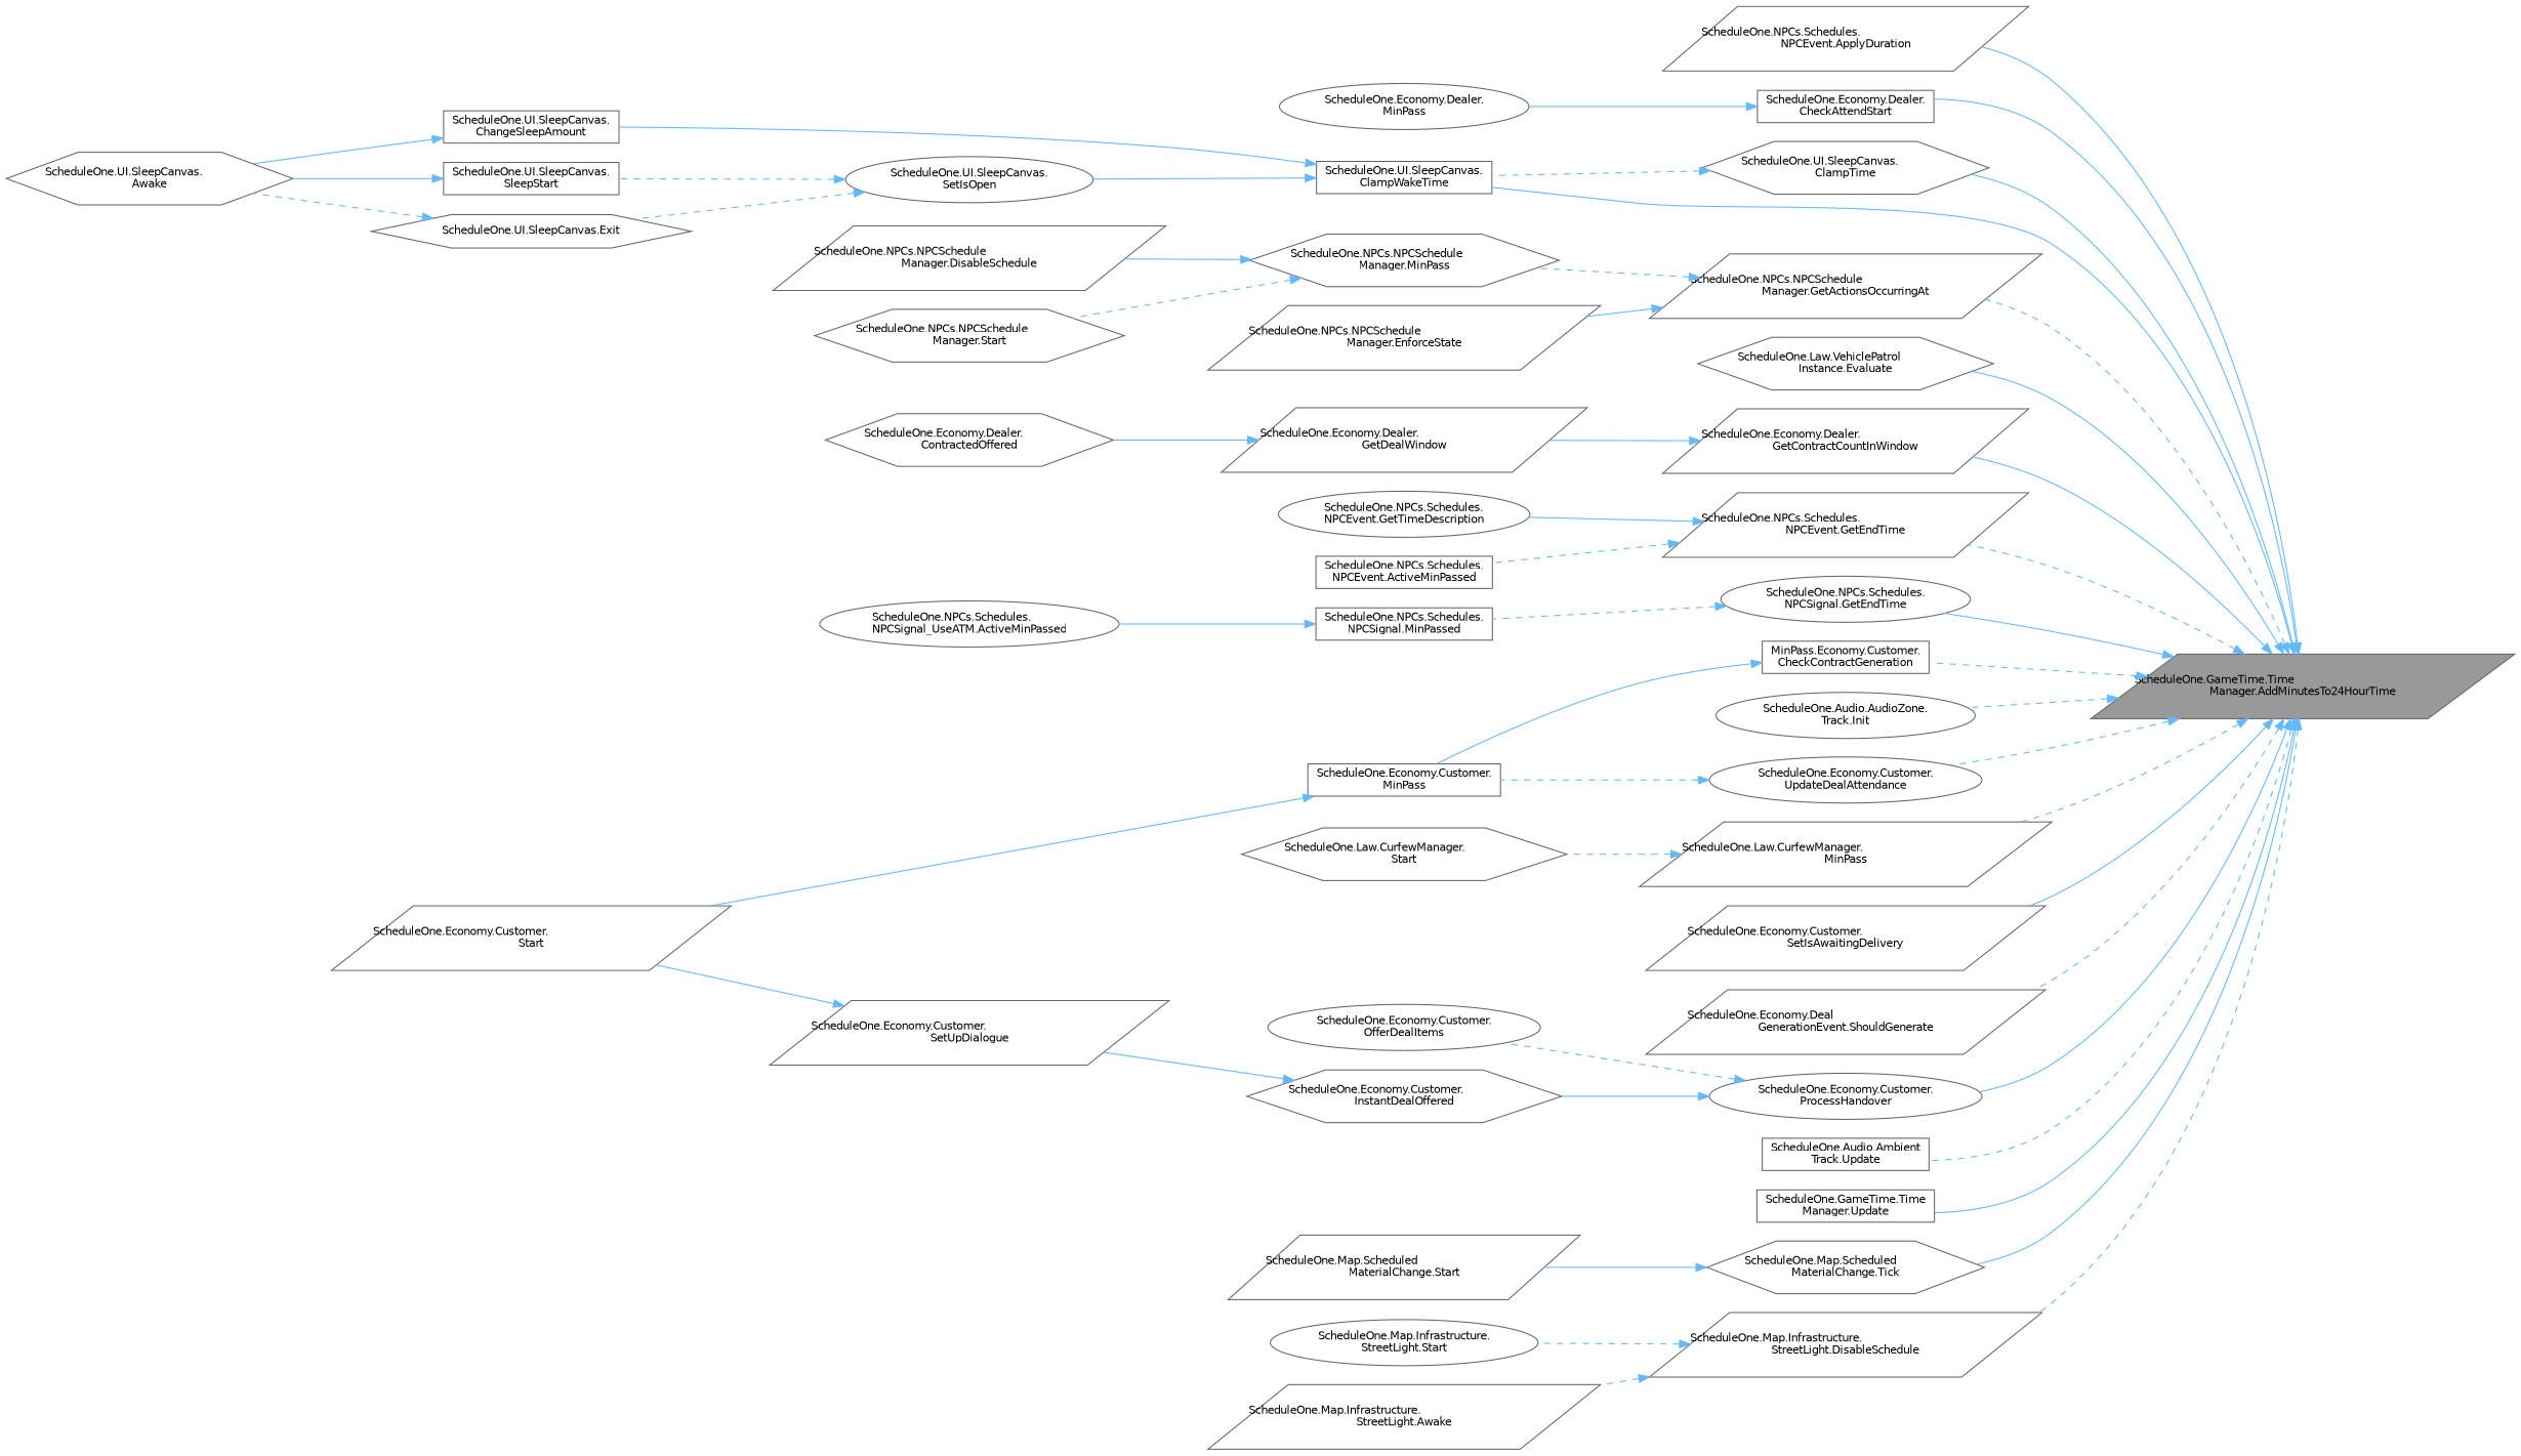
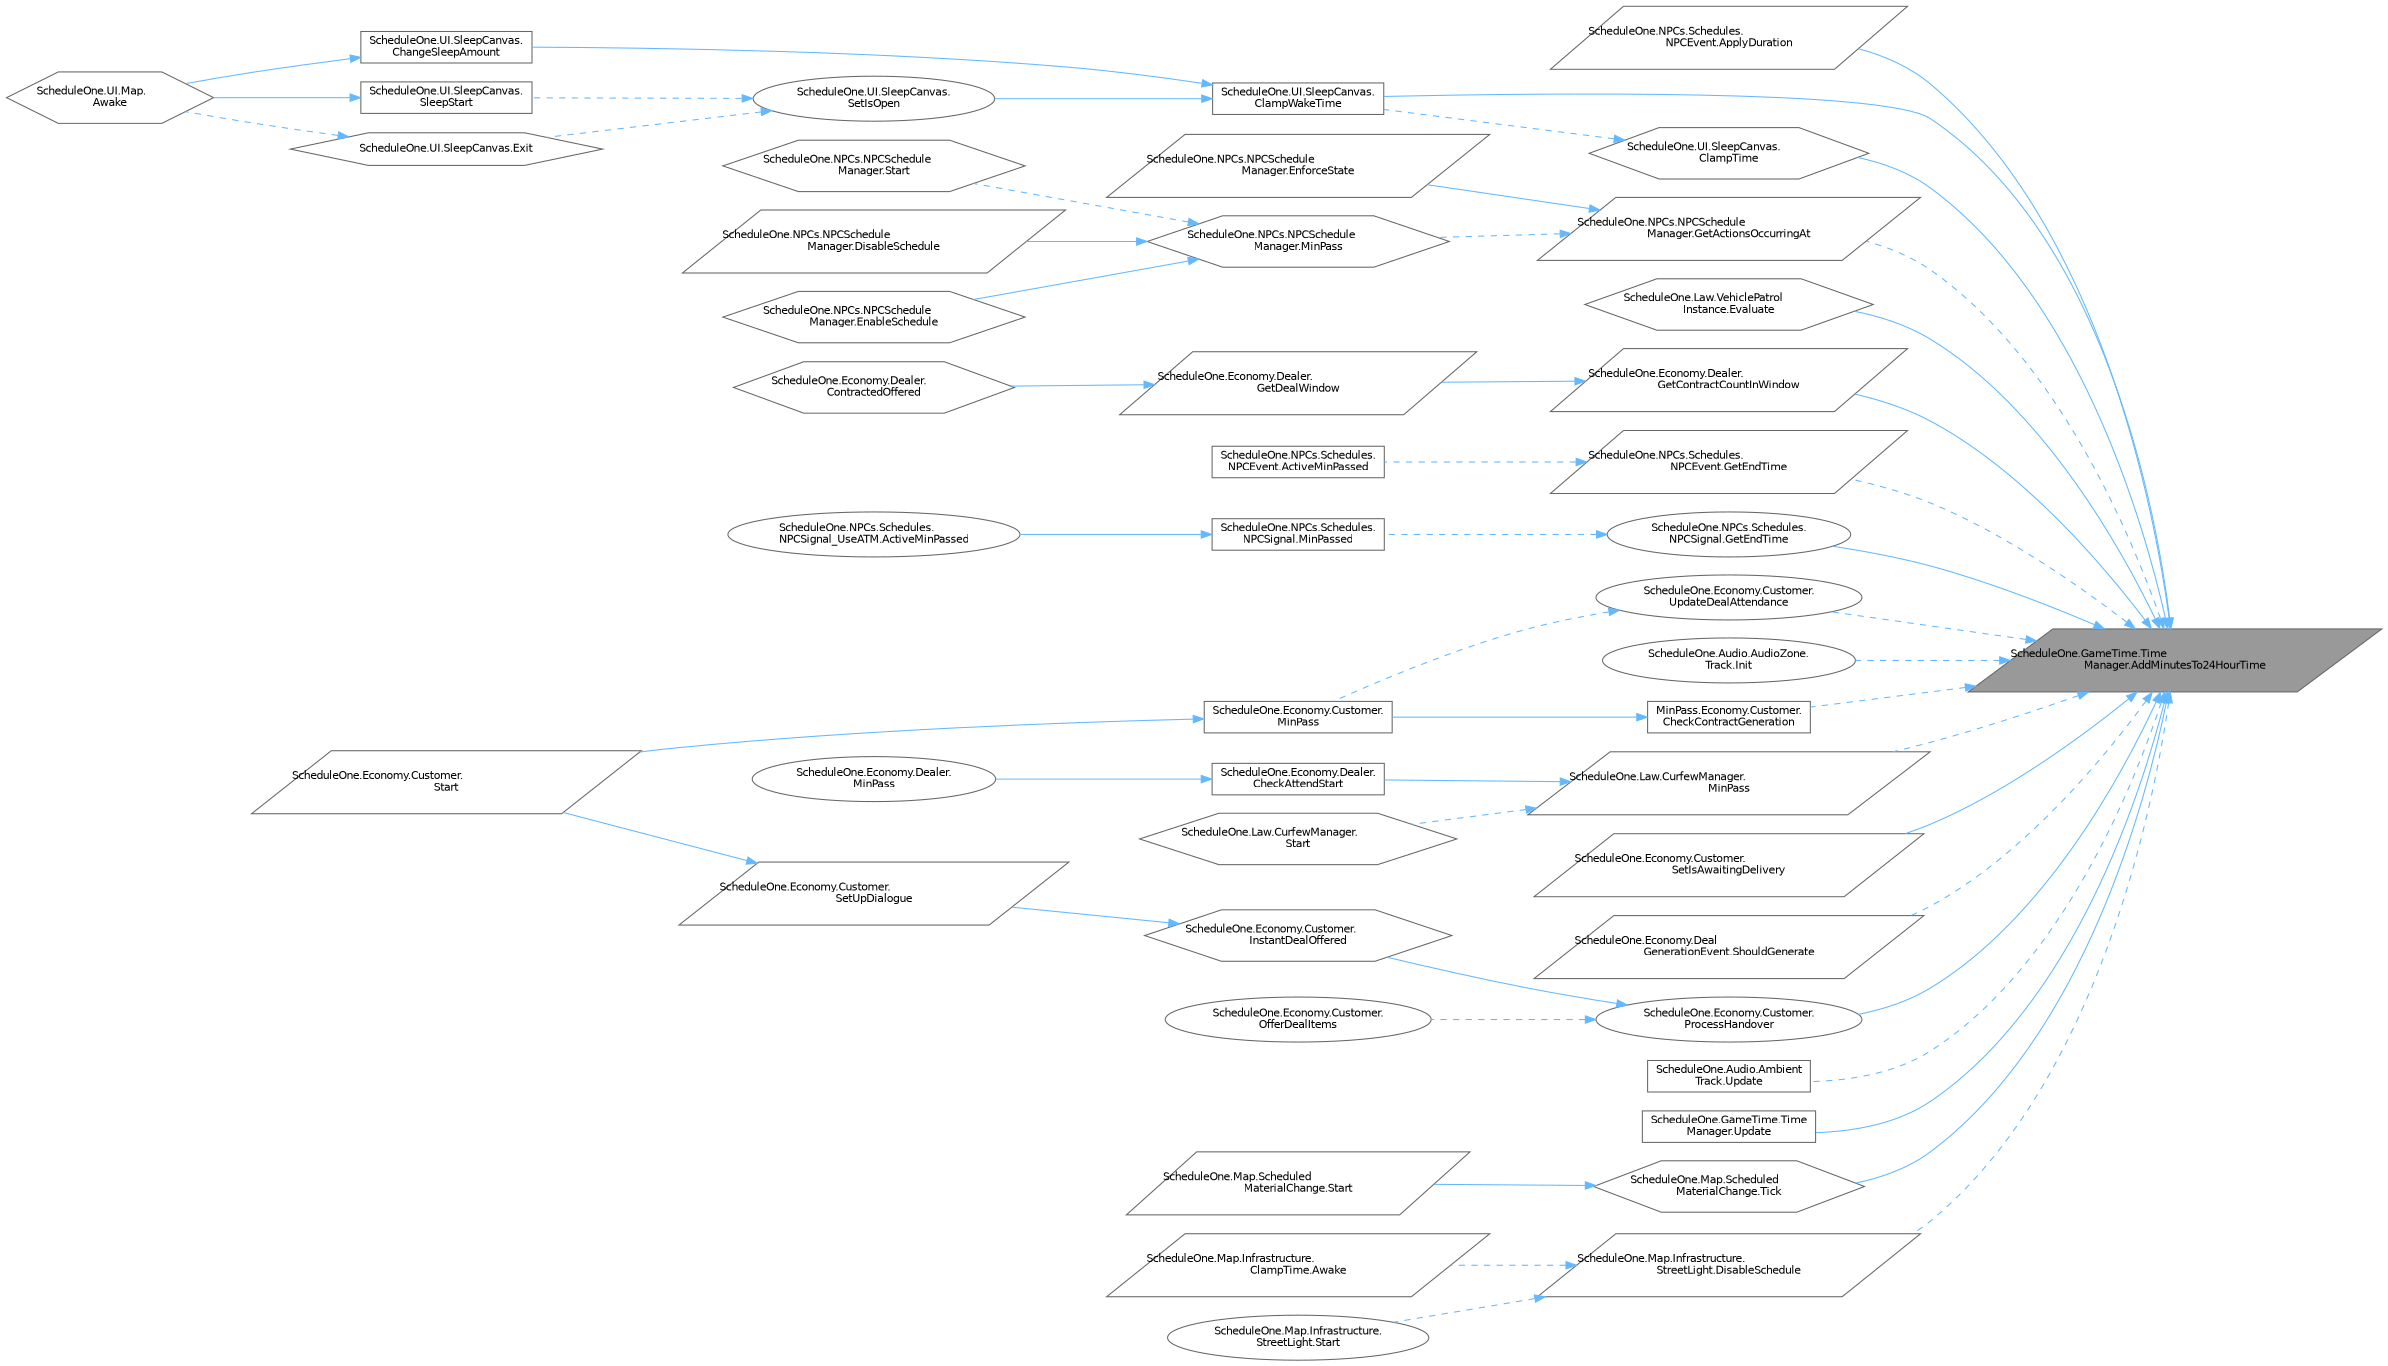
  digraph {
    rankdir=RL
    node [color=grey40 fillcolor=white fontname=Helvetica fontsize=10 shape=parallelogram style=filled]
    edge [color=steelblue1 dir=back fontname=Helvetica fontsize=10 labelfontname=Helvetica labelfontsize=10 style=solid]
    n1 [color=gray40 fillcolor=grey60 fontcolor=black height=0.2 label="ScheduleOne.GameTime.Time\lManager.AddMinutesTo24HourTime" width=0.4]
    n2 [height=0.2 label="ScheduleOne.NPCs.Schedules.\lNPCEvent.ApplyDuration" width=0.4]
    n3 [height=0.2 label="ScheduleOne.Economy.Dealer.\lCheckAttendStart" shape=box width=0.4]
    n4 [height=0.2 label="MinPass.Economy.Customer.\lCheckContractGeneration" shape=box width=0.4]
    n5 [height=0.2 label="ScheduleOne.UI.SleepCanvas.\lClampTime" shape=hexagon width=0.4]
    n6 [height=0.2 label="ScheduleOne.UI.SleepCanvas.\lClampWakeTime" shape=box width=0.4]
    n7 [height=0.2 label="ScheduleOne.Law.VehiclePatrol\lInstance.Evaluate" shape=hexagon width=0.4]
    n8 [height=0.2 label="ScheduleOne.NPCs.NPCSchedule\lManager.GetActionsOccurringAt" width=0.4]
    n9 [height=0.2 label="ScheduleOne.Economy.Dealer.\lGetContractCountInWindow" width=0.4]
    n10 [height=0.2 label="ScheduleOne.NPCs.Schedules.\lNPCEvent.GetEndTime" width=0.4]
    n11 [height=0.2 label="ScheduleOne.NPCs.Schedules.\lNPCSignal.GetEndTime" shape=ellipse width=0.4]
    n12 [height=0.2 label="ScheduleOne.Audio.AudioZone.\lTrack.Init" shape=ellipse width=0.4]
    n13 [height=0.2 label="ScheduleOne.Law.CurfewManager.\lMinPass" width=0.4]
    n14 [height=0.2 label="ScheduleOne.Economy.Customer.\lProcessHandover" shape=ellipse width=0.4]
    n15 [height=0.2 label="ScheduleOne.Economy.Customer.\lSetIsAwaitingDelivery" width=0.4]
    n16 [height=0.2 label="ScheduleOne.Economy.Deal\lGenerationEvent.ShouldGenerate" width=0.4]
    n17 [height=0.2 label="ScheduleOne.Map.Scheduled\lMaterialChange.Tick" shape=hexagon width=0.4]
    n18 [height=0.2 label="ScheduleOne.Audio.Ambient\lTrack.Update" shape=box width=0.4]
    n19 [height=0.2 label="ScheduleOne.GameTime.Time\lManager.Update" shape=box width=0.4]
    n20 [height=0.2 label="ScheduleOne.Economy.Customer.\lUpdateDealAttendance" shape=ellipse width=0.4]
    n21 [height=0.2 label="ScheduleOne.Map.Infrastructure.\lStreetLight.DisableSchedule" width=0.4]
    n22 [height=0.2 label="ScheduleOne.UI.SleepCanvas.\lChangeSleepAmount" shape=box width=0.4]
-   n23 [height=0.2 label="ScheduleOne.UI.SleepCanvas.\lAwake" shape=hexagon width=0.4]
+   n23 [height=0.2 label="ScheduleOne.UI.Map.\lAwake" shape=hexagon width=0.4]
    n24 [height=0.2 label="ScheduleOne.Economy.Dealer.\lMinPass" shape=ellipse width=0.4]
    n25 [height=0.2 label="ScheduleOne.Economy.Customer.\lMinPass" shape=box width=0.4]
    n26 [height=0.2 label="ScheduleOne.UI.SleepCanvas.\lSetIsOpen" shape=ellipse width=0.4]
    n27 [height=0.2 label="ScheduleOne.NPCs.NPCSchedule\lManager.EnforceState" width=0.4]
    n28 [height=0.2 label="ScheduleOne.NPCs.NPCSchedule\lManager.MinPass" shape=hexagon width=0.4]
    n29 [height=0.2 label="ScheduleOne.Economy.Dealer.\lGetDealWindow" width=0.4]
    n30 [height=0.2 label="ScheduleOne.NPCs.Schedules.\lNPCEvent.ActiveMinPassed" shape=box width=0.4]
-   n31 [height=0.2 label="ScheduleOne.NPCs.Schedules.\lNPCEvent.GetTimeDescription" shape=ellipse width=0.4]
    n32 [height=0.2 label="ScheduleOne.NPCs.Schedules.\lNPCSignal.MinPassed" shape=box width=0.4]
    n33 [height=0.2 label="ScheduleOne.Law.CurfewManager.\lStart" shape=hexagon width=0.4]
    n34 [height=0.2 label="ScheduleOne.Economy.Customer.\lInstantDealOffered" shape=hexagon width=0.4]
    n35 [height=0.2 label="ScheduleOne.Economy.Customer.\lOfferDealItems" shape=ellipse width=0.4]
    n36 [height=0.2 label="ScheduleOne.Map.Scheduled\lMaterialChange.Start" width=0.4]
-   n37 [height=0.2 label="ScheduleOne.Map.Infrastructure.\lStreetLight.Awake" width=0.4]
+   n37 [height=0.2 label="ScheduleOne.Map.Infrastructure.\lClampTime.Awake" width=0.4]
    n38 [height=0.2 label="ScheduleOne.Map.Infrastructure.\lStreetLight.Start" shape=ellipse width=0.4]
    n39 [height=0.2 label="ScheduleOne.Economy.Customer.\lStart" width=0.4]
    n40 [height=0.2 label="ScheduleOne.UI.SleepCanvas.Exit" shape=hexagon width=0.4]
    n41 [height=0.2 label="ScheduleOne.UI.SleepCanvas.\lSleepStart" shape=box width=0.4]
    n42 [height=0.2 label="ScheduleOne.NPCs.NPCSchedule\lManager.DisableSchedule" width=0.4]
+   n43 [height=0.2 label="ScheduleOne.NPCs.NPCSchedule\lManager.EnableSchedule" shape=hexagon width=0.4]
    n44 [height=0.2 label="ScheduleOne.NPCs.NPCSchedule\lManager.Start" shape=hexagon width=0.4]
    n45 [height=0.2 label="ScheduleOne.Economy.Dealer.\lContractedOffered" shape=hexagon width=0.4]
    n46 [height=0.2 label="ScheduleOne.NPCs.Schedules.\lNPCSignal_UseATM.ActiveMinPassed" shape=ellipse width=0.4]
    n47 [height=0.2 label="ScheduleOne.Economy.Customer.\lSetUpDialogue" width=0.4]
    n1 -> n2
-   n1 -> n3
+   n13 -> n3
    n1 -> n4 [style=dashed]
    n1 -> n5
    n1 -> n6
    n1 -> n7
    n1 -> n8 [style=dashed]
    n1 -> n9
    n1 -> n10 [style=dashed]
    n1 -> n11
    n1 -> n12 [style=dashed]
    n1 -> n13 [style=dashed]
    n1 -> n14
    n1 -> n15
    n1 -> n16 [style=dashed]
    n1 -> n17
    n1 -> n18 [style=dashed]
    n1 -> n19
    n1 -> n20 [style=dashed]
    n1 -> n21 [style=dashed]
    n3 -> n24
    n4 -> n25
    n5 -> n6 [style=dashed]
    n6 -> n22
    n6 -> n26
    n8 -> n27
    n8 -> n28 [style=dashed]
    n9 -> n29
    n10 -> n30 [style=dashed]
-   n10 -> n31
    n11 -> n32 [style=dashed]
    n13 -> n33 [style=dashed]
    n14 -> n34
    n14 -> n35 [style=dashed]
    n17 -> n36
    n20 -> n25 [style=dashed]
    n21 -> n37 [style=dashed]
    n21 -> n38 [style=dashed]
    n22 -> n23
    n25 -> n39
    n26 -> n40 [style=dashed]
    n26 -> n41 [style=dashed]
    n28 -> n42
+   n28 -> n43
    n28 -> n44 [style=dashed]
    n29 -> n45
    n32 -> n46
    n34 -> n47
    n40 -> n23 [style=dashed]
    n41 -> n23
    n47 -> n39
  }
